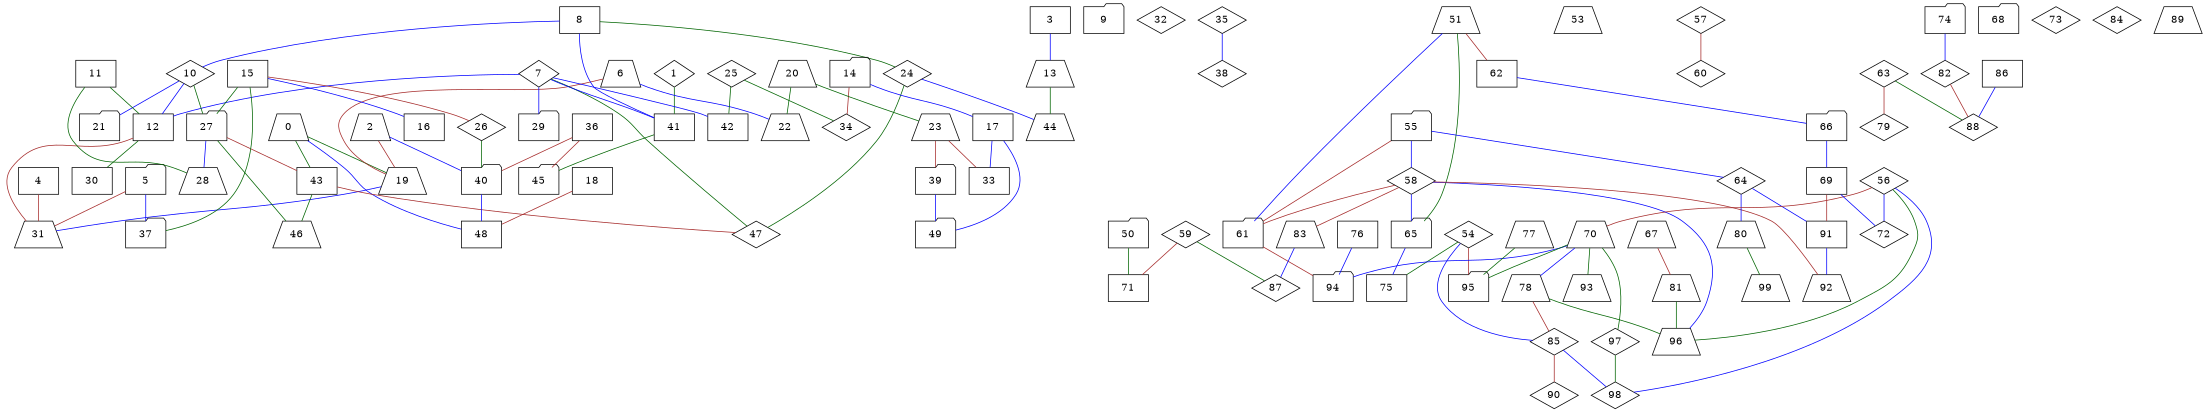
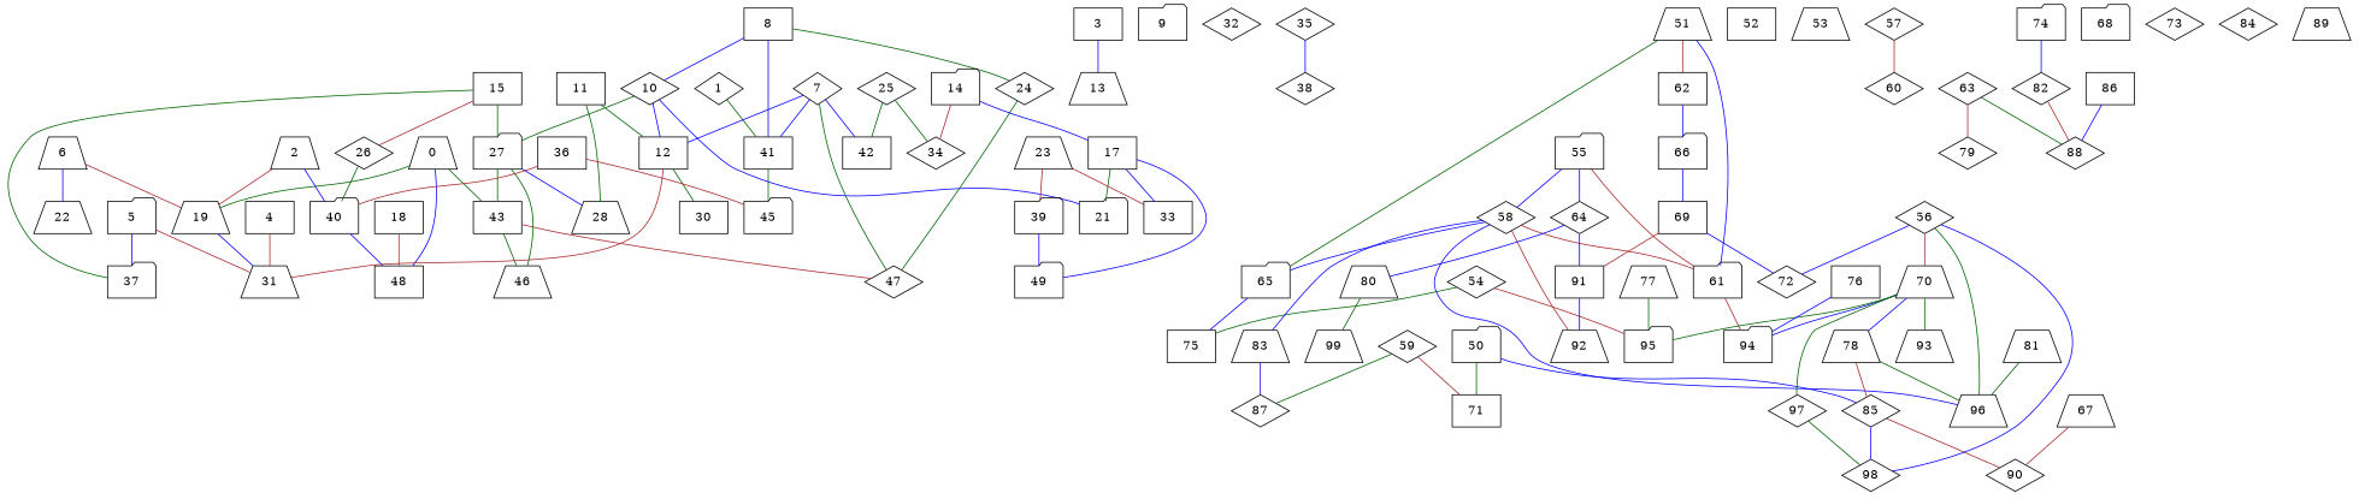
  strict graph {
    node [shape=diamond]
    edge [color=blue weight=5]
    0 [shape=trapezium]
    19 [shape=trapezium]
    43 [shape=box]
    48 [shape=box]
    31 [shape=trapezium]
    47
    46 [shape=trapezium]
    41 [shape=box]
    1
    45 [shape=folder]
    2 [shape=trapezium]
    40 [shape=folder]
    3 [shape=box]
    13 [shape=trapezium]
-   44 [shape=trapezium]
    4 [shape=box]
    5 [shape=folder]
    37 [shape=folder]
    6 [shape=trapezium]
    22 [shape=trapezium]
    7
    12 [shape=box]
-   29 [shape=folder]
    42 [shape=box]
    30 [shape=box]
    8 [shape=box]
    10
    24
    21 [shape=folder]
    27 [shape=folder]
    9 [shape=folder]
    28 [shape=trapezium]
    11 [shape=box]
    14 [shape=folder]
    17 [shape=box]
    34
    33 [shape=box]
    49 [shape=folder]
    15 [shape=box]
-   16 [shape=box]
    26
    18 [shape=box]
-   20 [shape=trapezium]
    23 [shape=trapezium]
    39 [shape=folder]
    25
    32
    35
    38
    36 [shape=box]
    50 [shape=folder]
    71 [shape=box]
    85
    98
    90
    51 [shape=trapezium]
    61 [shape=folder]
    62 [shape=box]
    65 [shape=folder]
    94 [shape=folder]
    66 [shape=folder]
    75 [shape=box]
+   52 [shape=box]
    53 [shape=trapezium]
    54
    95 [shape=folder]
    55 [shape=folder]
    58
    64
    96 [shape=trapezium]
    83 [shape=trapezium]
    92 [shape=trapezium]
    80 [shape=trapezium]
    91 [shape=box]
    70 [shape=trapezium]
    56
    72
    78 [shape=trapezium]
    93 [shape=trapezium]
    97
    57
    60
    87
    59
    69 [shape=box]
    63
    79
    88
    99 [shape=trapezium]
    67 [shape=trapezium]
    68 [shape=folder]
    73
    74 [shape=folder]
    82
    76 [shape=box]
    77 [shape=trapezium]
    81 [shape=trapezium]
    84
    86 [shape=box]
    89 [shape=trapezium]
    0 -- 19 [color=darkgreen weight=3]
    0 -- 43 [color=darkgreen]
    0 -- 48
    19 -- 31 [weight=3]
    43 -- 47 [color=brown]
    43 -- 46 [color=darkgreen weight=10]
    41 -- 45 [color=darkgreen weight=6]
    1 -- 41 [color=darkgreen]
    2 -- 19 [color=brown weight=6]
    2 -- 40 [weight=8]
    40 -- 48 [weight=10]
    3 -- 13
-   13 -- 44 [color=darkgreen weight=2]
    4 -- 31 [color=brown weight=9]
    5 -- 31 [color=brown weight=9]
    5 -- 37 [weight=6]
    6 -- 19 [color=brown weight=1]
    6 -- 22 [weight=7]
    7 -- 47 [color=darkgreen weight=2]
    7 -- 41 [weight=10]
    7 -- 12 [weight=10]
-   7 -- 29 [weight=7]
    7 -- 42 [weight=9]
    12 -- 31 [color=brown weight=4]
    12 -- 30 [color=darkgreen weight=3]
    8 -- 41 [weight=8]
    8 -- 10 [weight=6]
    8 -- 24 [color=darkgreen weight=9]
    10 -- 12 [weight=4]
    10 -- 21 [weight=2]
    10 -- 27 [color=darkgreen weight=1]
    24 -- 47 [color=darkgreen weight=7]
-   24 -- 44 [weight=7]
-   27 -- 43 [color=brown weight=3]
+   27 -- 43 [color=darkgreen weight=3]
    27 -- 46 [color=darkgreen weight=10]
    27 -- 28 [weight=3]
    11 -- 12 [color=darkgreen]
    11 -- 28 [color=darkgreen]
    14 -- 17 [weight=7]
    14 -- 34 [color=brown weight=9]
+   17 -- 21 [color=darkgreen]
    17 -- 33
    17 -- 49 [weight=4]
    15 -- 37 [color=darkgreen]
    15 -- 27 [color=darkgreen weight=7]
-   15 -- 16
    15 -- 26 [color=brown weight=1]
    26 -- 40 [color=darkgreen weight=1]
    18 -- 48 [color=brown weight=6]
-   20 -- 22 [color=darkgreen weight=9]
-   20 -- 23 [color=darkgreen weight=2]
    23 -- 33 [color=brown weight=7]
    23 -- 39 [color=brown weight=10]
    39 -- 49 [weight=9]
    25 -- 42 [color=darkgreen]
    25 -- 34 [color=darkgreen weight=6]
    35 -- 38 [weight=6]
    36 -- 45 [color=brown weight=1]
    36 -- 40 [color=brown weight=7]
    50 -- 71 [color=darkgreen weight=8]
-   54 -- 85
+   50 -- 85
    85 -- 98 [weight=10]
    85 -- 90 [color=brown weight=8]
    51 -- 61 [weight=7]
    51 -- 62 [color=brown weight=10]
    51 -- 65 [color=darkgreen weight=7]
    61 -- 94 [color=brown weight=1]
    62 -- 66 [weight=4]
    65 -- 75 [weight=2]
    66 -- 69 [weight=10]
    54 -- 75 [color=darkgreen]
    54 -- 95 [color=brown weight=4]
    55 -- 61 [color=brown weight=3]
    55 -- 58 [weight=9]
    55 -- 64 [weight=7]
    58 -- 61 [color=brown weight=7]
    58 -- 65 [weight=3]
    58 -- 96 [weight=3]
-   58 -- 83 [color=brown weight=1]
+   58 -- 83 [weight=1]
    58 -- 92 [color=brown weight=10]
    64 -- 80 [weight=9]
    64 -- 91 [weight=8]
    83 -- 87
    80 -- 99 [color=darkgreen weight=9]
    91 -- 92 [weight=7]
    70 -- 94 [weight=1]
    70 -- 95 [color=darkgreen weight=3]
    70 -- 78 [weight=4]
    70 -- 93 [color=darkgreen weight=9]
    70 -- 97 [color=darkgreen weight=8]
    56 -- 98 [weight=2]
    56 -- 96 [color=darkgreen weight=3]
    56 -- 70 [color=brown weight=6]
    56 -- 72 [weight=8]
    78 -- 85 [color=brown weight=4]
    78 -- 96 [color=darkgreen weight=6]
    97 -- 98 [color=darkgreen weight=10]
    57 -- 60 [color=brown weight=1]
    59 -- 71 [color=brown weight=4]
    59 -- 87 [color=darkgreen weight=3]
    69 -- 91 [color=brown weight=2]
    69 -- 72 [weight=6]
    63 -- 79 [color=brown weight=10]
    63 -- 88 [color=darkgreen weight=1]
-   67 -- 81 [color=brown weight=8]
+   67 -- 90 [color=brown weight=8]
    74 -- 82 [weight=2]
    82 -- 88 [color=brown weight=4]
    76 -- 94 [weight=7]
    77 -- 95 [color=darkgreen weight=3]
    81 -- 96 [color=darkgreen weight=9]
    86 -- 88
  }
